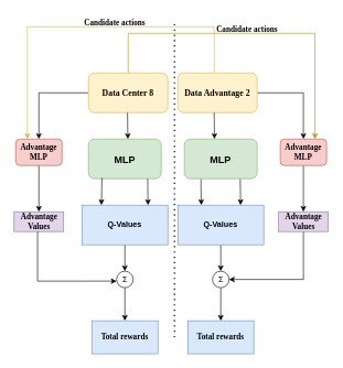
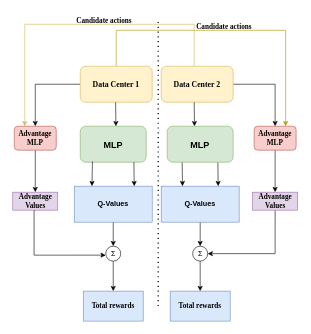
  <mxCell id="0" />
  <mxCell id="1" parent="0" />
  <mxCell id="2" style="edgeStyle=orthogonalEdgeStyle;rounded=0;orthogonalLoop=1;jettySize=auto;html=1;entryX=0.5;entryY=0;entryDx=0;entryDy=0;" edge="1" parent="1" source="4" target="22"><mxGeometry relative="1" as="geometry" /></mxCell>
  <mxCell id="3" style="edgeStyle=orthogonalEdgeStyle;rounded=0;orthogonalLoop=1;jettySize=auto;html=1;entryX=0.75;entryY=0;entryDx=0;entryDy=0;fillColor=#e3c800;strokeColor=#B09500;" edge="1" parent="1" source="4" target="25"><mxGeometry relative="1" as="geometry"><Array as="points"><mxPoint x="193" y="50" /><mxPoint x="475" y="50" /></Array></mxGeometry></mxCell>
- <mxCell id="4" value="&lt;font style=&quot;font-size: 13px;&quot; face=&quot;Times New Roman&quot;&gt;&lt;b&gt;Data Center 8&lt;/b&gt;&lt;/font&gt;" style="rounded=1;whiteSpace=wrap;html=1;fillColor=#fff2cc;strokeColor=#d6b656;" parent="1" vertex="1"><mxGeometry x="133" y="110" width="120" height="60" as="geometry" /></mxCell>
+ <mxCell id="4" value="&lt;font style=&quot;font-size: 13px;&quot; face=&quot;Times New Roman&quot;&gt;&lt;b&gt;Data Center 1&lt;/b&gt;&lt;/font&gt;" style="rounded=1;whiteSpace=wrap;html=1;fillColor=#fff2cc;strokeColor=#d6b656;" parent="1" vertex="1"><mxGeometry x="133" y="110" width="120" height="60" as="geometry" /></mxCell>
  <mxCell id="5" style="edgeStyle=orthogonalEdgeStyle;rounded=0;orthogonalLoop=1;jettySize=auto;html=1;" edge="1" parent="1" source="7" target="25"><mxGeometry relative="1" as="geometry" /></mxCell>
  <mxCell id="6" style="edgeStyle=orthogonalEdgeStyle;rounded=0;orthogonalLoop=1;jettySize=auto;html=1;entryX=0.25;entryY=0;entryDx=0;entryDy=0;fillColor=#fff2cc;strokeColor=#d6b656;" edge="1" parent="1" source="7" target="22"><mxGeometry relative="1" as="geometry"><Array as="points"><mxPoint x="323" y="40" /><mxPoint x="40" y="40" /></Array></mxGeometry></mxCell>
- <mxCell id="7" value="&lt;span style=&quot;font-family: &amp;quot;Times New Roman&amp;quot;; font-size: 13px;&quot;&gt;&lt;b&gt;Data Advantage 2&lt;/b&gt;&lt;/span&gt;" style="rounded=1;whiteSpace=wrap;html=1;fillColor=#fff2cc;strokeColor=#d6b656;" parent="1" vertex="1"><mxGeometry x="268" y="110" width="120" height="60" as="geometry" /></mxCell>
+ <mxCell id="7" value="&lt;span style=&quot;font-family: &amp;quot;Times New Roman&amp;quot;; font-size: 13px;&quot;&gt;&lt;b&gt;Data Center 2&lt;/b&gt;&lt;/span&gt;" style="rounded=1;whiteSpace=wrap;html=1;fillColor=#fff2cc;strokeColor=#d6b656;" parent="1" vertex="1"><mxGeometry x="268" y="110" width="120" height="60" as="geometry" /></mxCell>
  <mxCell id="8" value="&lt;b&gt;&lt;font style=&quot;font-size: 15px;&quot;&gt;MLP&lt;/font&gt;&lt;/b&gt;" style="rounded=1;whiteSpace=wrap;html=1;fillColor=#d5e8d4;strokeColor=#82b366;" parent="1" vertex="1"><mxGeometry x="133" y="210" width="110" height="60" as="geometry" /></mxCell>
  <mxCell id="9" style="edgeStyle=orthogonalEdgeStyle;rounded=0;orthogonalLoop=1;jettySize=auto;html=1;entryX=0.5;entryY=0;entryDx=0;entryDy=0;" edge="1" parent="1" source="10" target="29"><mxGeometry relative="1" as="geometry" /></mxCell>
  <mxCell id="10" value="&lt;b&gt;Q-Values&lt;/b&gt;" style="rounded=0;whiteSpace=wrap;html=1;fillColor=#dae8fc;strokeColor=#6c8ebf;" vertex="1" parent="1"><mxGeometry x="123" y="310" width="130" height="60" as="geometry" /></mxCell>
  <mxCell id="11" style="edgeStyle=orthogonalEdgeStyle;rounded=0;orthogonalLoop=1;jettySize=auto;html=1;entryX=0.5;entryY=0;entryDx=0;entryDy=0;" edge="1" parent="1" source="12" target="27"><mxGeometry relative="1" as="geometry" /></mxCell>
  <mxCell id="12" value="&lt;b&gt;Q-Values&lt;/b&gt;" style="rounded=0;whiteSpace=wrap;html=1;fillColor=#dae8fc;strokeColor=#6c8ebf;" vertex="1" parent="1"><mxGeometry x="268" y="310" width="130" height="60" as="geometry" /></mxCell>
  <mxCell id="13" value="" style="endArrow=classic;html=1;rounded=0;exitX=0.185;exitY=0.978;exitDx=0;exitDy=0;exitPerimeter=0;" edge="1" parent="1" source="8"><mxGeometry width="50" height="50" relative="1" as="geometry"><mxPoint x="152.5" y="280" as="sourcePoint" /><mxPoint x="152.5" y="310" as="targetPoint" /></mxGeometry></mxCell>
  <mxCell id="14" value="" style="endArrow=classic;html=1;rounded=0;exitX=0.076;exitY=1;exitDx=0;exitDy=0;exitPerimeter=0;" edge="1" parent="1"><mxGeometry width="50" height="50" relative="1" as="geometry"><mxPoint x="222.5" y="270" as="sourcePoint" /><mxPoint x="223" y="310" as="targetPoint" /></mxGeometry></mxCell>
  <mxCell id="15" value="" style="endArrow=classic;html=1;rounded=0;exitX=0.076;exitY=1;exitDx=0;exitDy=0;exitPerimeter=0;" edge="1" parent="1"><mxGeometry width="50" height="50" relative="1" as="geometry"><mxPoint x="303" y="270" as="sourcePoint" /><mxPoint x="303.5" y="310" as="targetPoint" /></mxGeometry></mxCell>
  <mxCell id="16" value="" style="endArrow=classic;html=1;rounded=0;exitX=0.076;exitY=1;exitDx=0;exitDy=0;exitPerimeter=0;" edge="1" parent="1"><mxGeometry width="50" height="50" relative="1" as="geometry"><mxPoint x="362.5" y="270" as="sourcePoint" /><mxPoint x="363" y="310" as="targetPoint" /></mxGeometry></mxCell>
  <mxCell id="17" value="" style="endArrow=classic;html=1;rounded=0;exitX=0.076;exitY=1;exitDx=0;exitDy=0;exitPerimeter=0;" edge="1" parent="1"><mxGeometry width="50" height="50" relative="1" as="geometry"><mxPoint x="192" y="170" as="sourcePoint" /><mxPoint x="192.5" y="210" as="targetPoint" /></mxGeometry></mxCell>
  <mxCell id="18" value="" style="endArrow=classic;html=1;rounded=0;exitX=0.076;exitY=1;exitDx=0;exitDy=0;exitPerimeter=0;" edge="1" parent="1"><mxGeometry width="50" height="50" relative="1" as="geometry"><mxPoint x="323" y="170" as="sourcePoint" /><mxPoint x="323.5" y="210" as="targetPoint" /></mxGeometry></mxCell>
  <mxCell id="19" value="&lt;b&gt;&lt;font style=&quot;font-size: 15px;&quot;&gt;MLP&lt;/font&gt;&lt;/b&gt;" style="rounded=1;whiteSpace=wrap;html=1;fillColor=#d5e8d4;strokeColor=#82b366;" vertex="1" parent="1"><mxGeometry x="278" y="210" width="110" height="60" as="geometry" /></mxCell>
  <mxCell id="20" style="edgeStyle=orthogonalEdgeStyle;rounded=0;orthogonalLoop=1;jettySize=auto;html=1;exitX=0.5;exitY=1;exitDx=0;exitDy=0;" edge="1" parent="1" source="34"><mxGeometry relative="1" as="geometry"><mxPoint x="55.5" y="364.97" as="sourcePoint" /><mxPoint x="175.5" y="424.97" as="targetPoint" /><Array as="points"><mxPoint x="56" y="350" /><mxPoint x="56" y="425" /></Array></mxGeometry></mxCell>
  <mxCell id="21" value="" style="edgeStyle=orthogonalEdgeStyle;rounded=0;orthogonalLoop=1;jettySize=auto;html=1;" edge="1" parent="1" source="22" target="34"><mxGeometry relative="1" as="geometry" /></mxCell>
  <mxCell id="22" value="&lt;div&gt;&lt;b style=&quot;font-family: &amp;quot;Times New Roman&amp;quot;;&quot;&gt;Advantage&lt;/b&gt;&lt;font face=&quot;Times New Roman&quot;&gt;&lt;b&gt;&lt;br&gt;&lt;/b&gt;&lt;/font&gt;&lt;/div&gt;&lt;font face=&quot;Times New Roman&quot;&gt;&lt;b&gt;MLP&lt;/b&gt;&lt;/font&gt;" style="rounded=1;whiteSpace=wrap;html=1;fillColor=#f8cecc;strokeColor=#b85450;" vertex="1" parent="1"><mxGeometry x="23" y="210" width="70" height="40" as="geometry" /></mxCell>
  <mxCell id="23" style="edgeStyle=orthogonalEdgeStyle;rounded=0;orthogonalLoop=1;jettySize=auto;html=1;entryX=1;entryY=0.5;entryDx=0;entryDy=0;exitX=0.5;exitY=1;exitDx=0;exitDy=0;" edge="1" parent="1" target="27"><mxGeometry relative="1" as="geometry"><mxPoint x="203" y="420" as="targetPoint" /><mxPoint x="458" y="350" as="sourcePoint" /><Array as="points"><mxPoint x="458" y="423" /><mxPoint x="346" y="423" /></Array></mxGeometry></mxCell>
  <mxCell id="24" value="" style="edgeStyle=orthogonalEdgeStyle;rounded=0;orthogonalLoop=1;jettySize=auto;html=1;" edge="1" parent="1" source="25" target="35"><mxGeometry relative="1" as="geometry" /></mxCell>
  <mxCell id="25" value="&lt;div&gt;&lt;font face=&quot;Times New Roman&quot;&gt;&lt;b&gt;Advantage&lt;/b&gt;&lt;/font&gt;&lt;/div&gt;&lt;font face=&quot;Times New Roman&quot;&gt;&lt;b&gt;MLP&lt;/b&gt;&lt;/font&gt;" style="rounded=1;whiteSpace=wrap;html=1;fillColor=#f8cecc;strokeColor=#b85450;" vertex="1" parent="1"><mxGeometry x="423" y="210" width="70" height="40" as="geometry" /></mxCell>
  <mxCell id="26" value="" style="edgeStyle=orthogonalEdgeStyle;rounded=0;orthogonalLoop=1;jettySize=auto;html=1;" edge="1" parent="1" source="27" target="33"><mxGeometry relative="1" as="geometry" /></mxCell>
  <mxCell id="27" value="Σ" style="ellipse;whiteSpace=wrap;html=1;aspect=fixed;" vertex="1" parent="1"><mxGeometry x="320.5" y="410" width="25" height="25" as="geometry" /></mxCell>
  <mxCell id="28" value="" style="edgeStyle=orthogonalEdgeStyle;rounded=0;orthogonalLoop=1;jettySize=auto;html=1;" edge="1" parent="1" source="29" target="32"><mxGeometry relative="1" as="geometry" /></mxCell>
  <mxCell id="29" value="Σ" style="ellipse;whiteSpace=wrap;html=1;aspect=fixed;" vertex="1" parent="1"><mxGeometry x="175.5" y="410" width="25" height="25" as="geometry" /></mxCell>
  <mxCell id="30" value="&lt;font face=&quot;Times New Roman&quot;&gt;&lt;b&gt;Candidate actions&lt;/b&gt;&lt;/font&gt;" style="text;html=1;align=center;verticalAlign=middle;whiteSpace=wrap;rounded=0;" vertex="1" parent="1"><mxGeometry x="123" y="20" width="100" height="30" as="geometry" /></mxCell>
  <mxCell id="31" value="&lt;font face=&quot;Times New Roman&quot;&gt;&lt;b&gt;Candidate actions&lt;/b&gt;&lt;/font&gt;" style="text;html=1;align=center;verticalAlign=middle;whiteSpace=wrap;rounded=0;" vertex="1" parent="1"><mxGeometry x="323" y="30" width="100" height="30" as="geometry" /></mxCell>
  <mxCell id="32" value="&lt;font face=&quot;Times New Roman&quot;&gt;&lt;b&gt;Total rewards&lt;/b&gt;&lt;/font&gt;" style="whiteSpace=wrap;html=1;fillColor=#dae8fc;strokeColor=#6c8ebf;" vertex="1" parent="1"><mxGeometry x="138" y="485" width="100" height="50" as="geometry" /></mxCell>
  <mxCell id="33" value="&lt;font face=&quot;Times New Roman&quot;&gt;&lt;b&gt;Total rewards&lt;/b&gt;&lt;/font&gt;" style="whiteSpace=wrap;html=1;fillColor=#dae8fc;strokeColor=#6c8ebf;" vertex="1" parent="1"><mxGeometry x="283" y="485" width="100" height="50" as="geometry" /></mxCell>
  <mxCell id="34" value="&lt;font face=&quot;Times New Roman&quot;&gt;&lt;b&gt;Advantage Values&lt;/b&gt;&lt;/font&gt;" style="rounded=0;whiteSpace=wrap;html=1;fillColor=#e1d5e7;strokeColor=#9673a6;" vertex="1" parent="1"><mxGeometry x="20.5" y="320" width="75" height="30" as="geometry" /></mxCell>
  <mxCell id="35" value="&lt;font face=&quot;Times New Roman&quot;&gt;&lt;b&gt;Advantage Values&lt;/b&gt;&lt;/font&gt;" style="rounded=0;whiteSpace=wrap;html=1;fillColor=#e1d5e7;strokeColor=#9673a6;" vertex="1" parent="1"><mxGeometry x="420.5" y="320" width="75" height="30" as="geometry" /></mxCell>
  <mxCell id="36" value="" style="endArrow=none;dashed=1;html=1;dashPattern=1 3;strokeWidth=2;rounded=0;" edge="1" parent="1"><mxGeometry width="50" height="50" relative="1" as="geometry"><mxPoint x="263" y="510" as="sourcePoint" /><mxPoint x="263" y="30" as="targetPoint" /></mxGeometry></mxCell>
